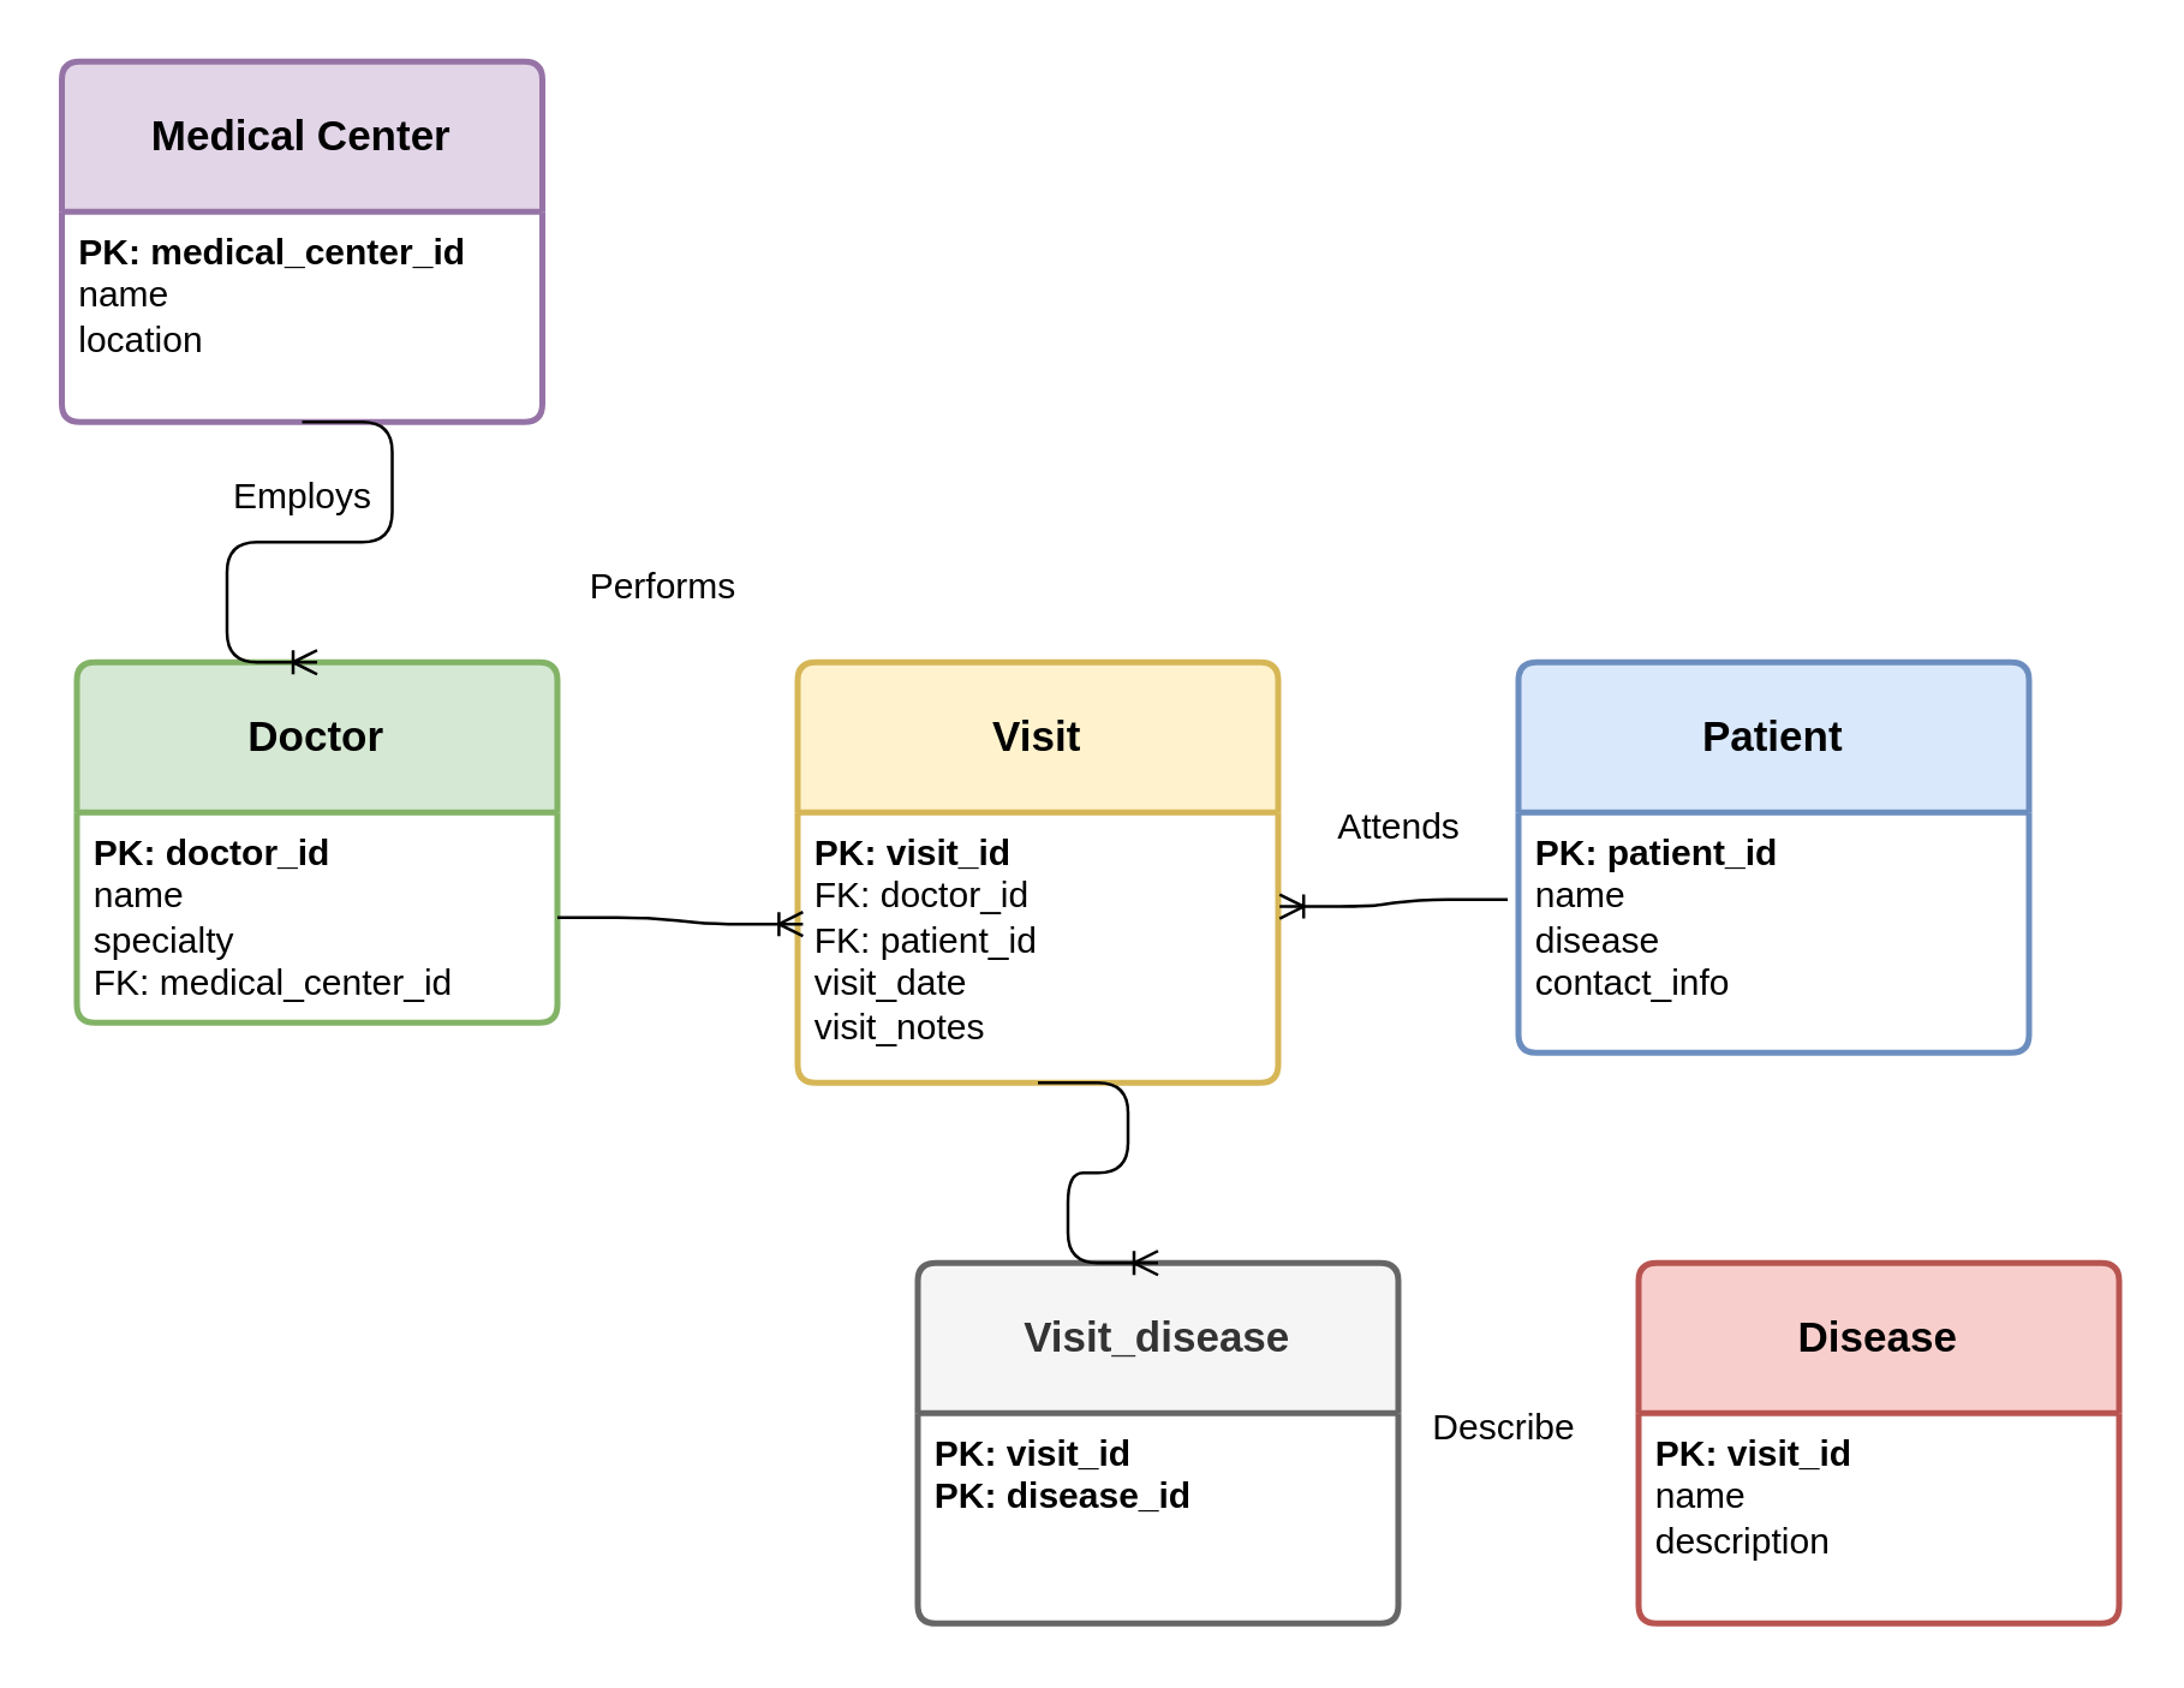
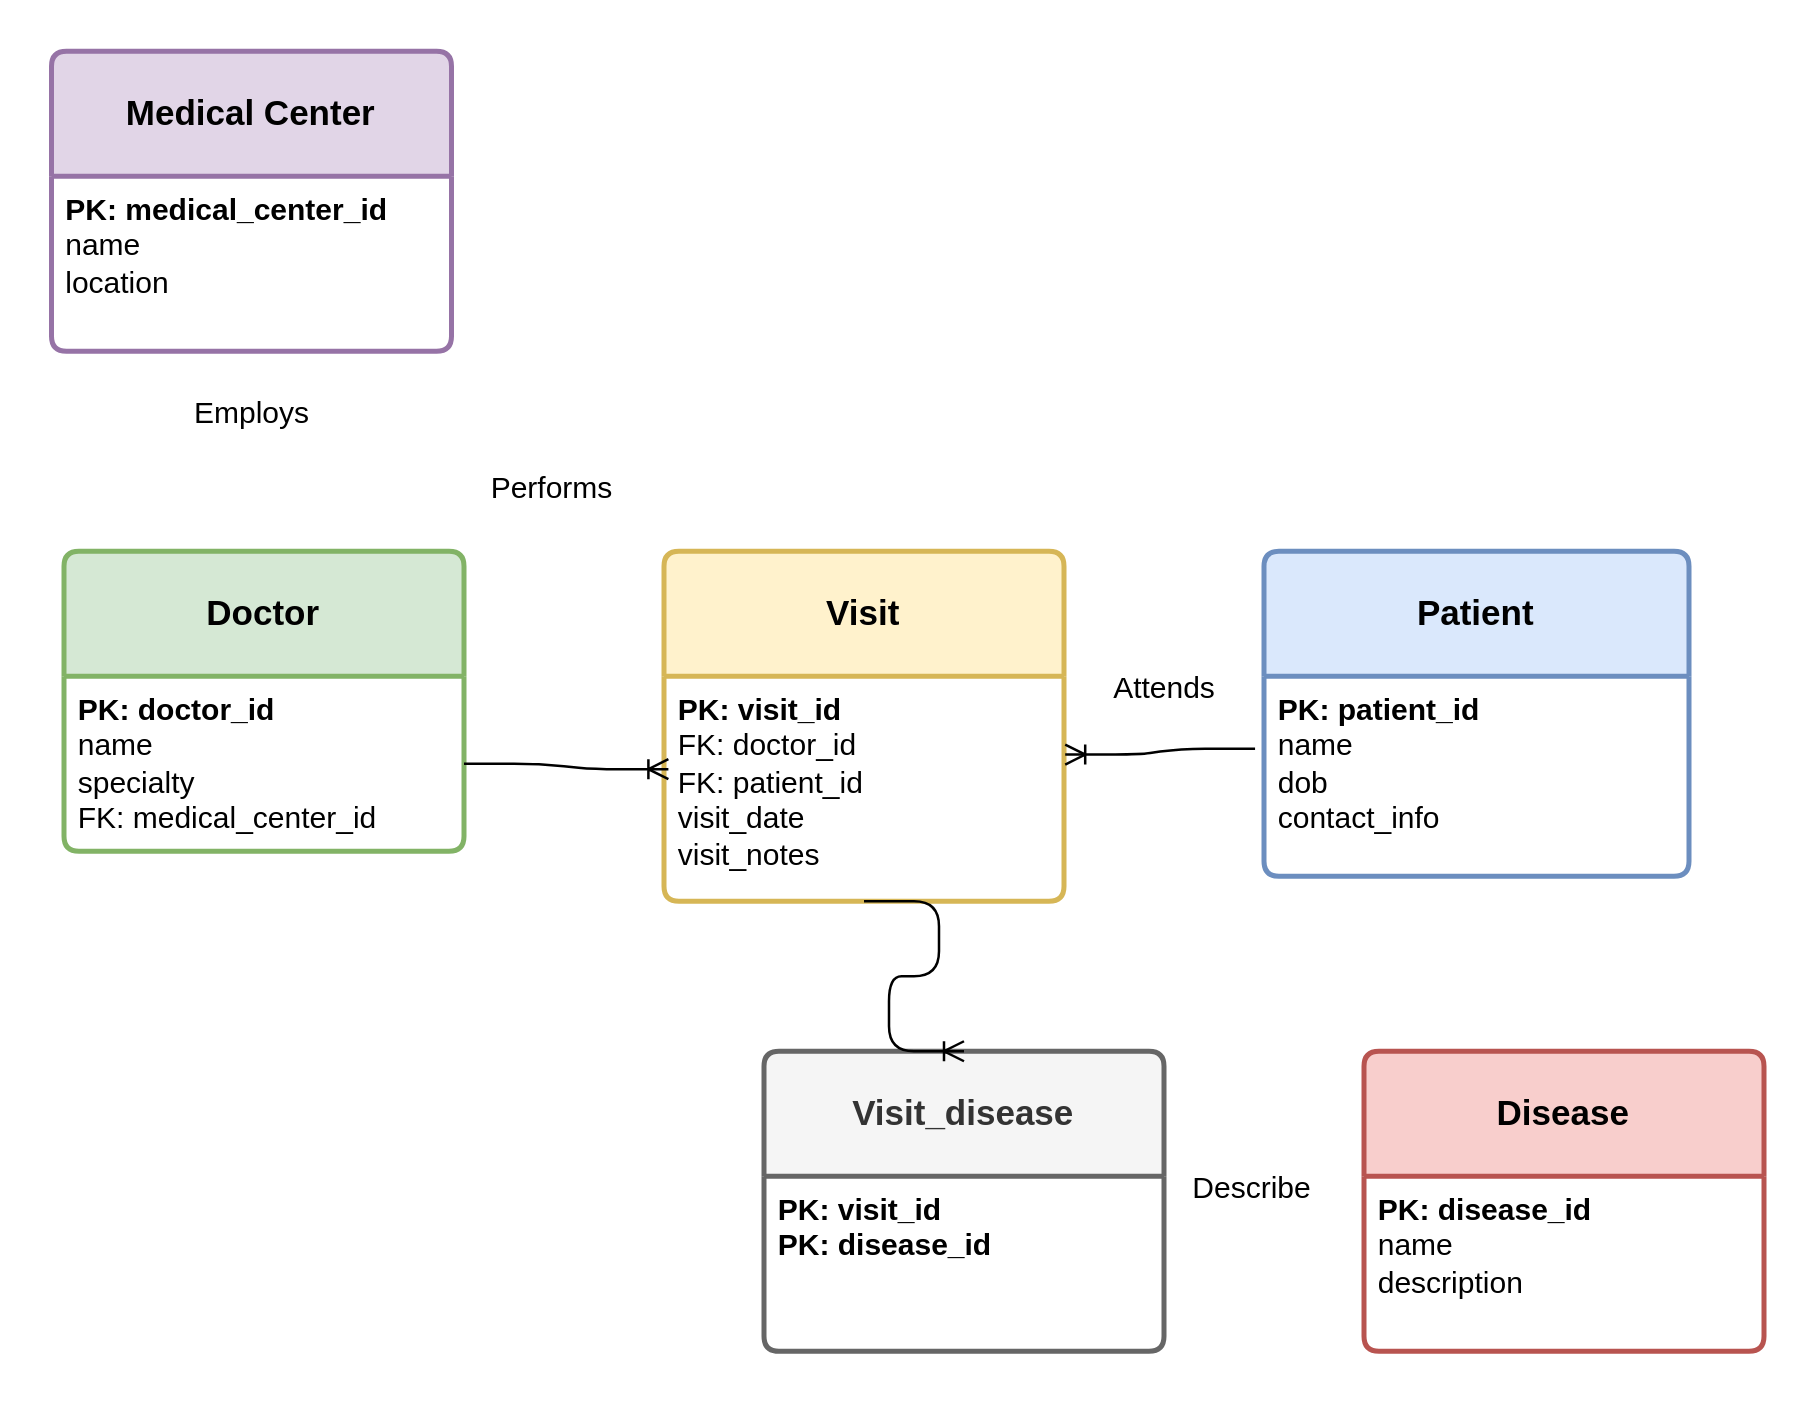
  <mxCell id="0" />
  <mxCell id="1" parent="0" />
  <mxCell id="2" style="edgeStyle=none;html=1;dashed=1;" parent="1" source="6" target="5" edge="1"><mxGeometry relative="1" as="geometry" /></mxCell>
  <mxCell id="3" value="Medical Center" style="swimlane;childLayout=stackLayout;horizontal=1;startSize=50;horizontalStack=0;rounded=1;fontSize=14;fontStyle=1;strokeWidth=2;resizeParent=0;resizeLast=1;shadow=0;dashed=0;align=center;arcSize=4;whiteSpace=wrap;html=1;fillColor=#e1d5e7;strokeColor=#9673a6;" parent="1" vertex="1"><mxGeometry x="20" y="20" width="160" height="120" as="geometry" /></mxCell>
  <mxCell id="4" value="&lt;b&gt;&lt;font style=&quot;color: light-dark(rgb(0, 0, 0), rgb(0, 0, 0));&quot;&gt;PK: medical_center_id&lt;/font&gt;&lt;/b&gt;&lt;div&gt;&lt;font style=&quot;color: light-dark(rgb(0, 0, 0), rgb(0, 0, 0));&quot;&gt;name&lt;/font&gt;&lt;/div&gt;&lt;div&gt;&lt;font style=&quot;color: light-dark(rgb(0, 0, 0), rgb(0, 0, 0));&quot;&gt;location&lt;/font&gt;&lt;/div&gt;" style="align=left;strokeColor=none;fillColor=none;spacingLeft=4;fontSize=12;verticalAlign=top;resizable=0;rotatable=0;part=1;html=1;" parent="3" vertex="1"><mxGeometry y="50" width="160" height="70" as="geometry" /></mxCell>
  <mxCell id="5" value="&lt;b&gt;Doctor&lt;/b&gt;" style="swimlane;childLayout=stackLayout;horizontal=1;startSize=50;horizontalStack=0;rounded=1;fontSize=14;fontStyle=0;strokeWidth=2;resizeParent=0;resizeLast=1;shadow=0;dashed=0;align=center;arcSize=4;whiteSpace=wrap;html=1;fillColor=#d5e8d4;strokeColor=#82b366;" parent="1" vertex="1"><mxGeometry x="25" y="220" width="160" height="120" as="geometry" /></mxCell>
  <mxCell id="6" value="&lt;b&gt;&lt;font style=&quot;color: light-dark(rgb(0, 0, 0), rgb(0, 0, 0));&quot;&gt;PK: doctor_id&lt;/font&gt;&lt;/b&gt;&lt;div&gt;&lt;font style=&quot;color: light-dark(rgb(0, 0, 0), rgb(0, 0, 0));&quot;&gt;name&lt;/font&gt;&lt;/div&gt;&lt;div&gt;&lt;font style=&quot;color: light-dark(rgb(0, 0, 0), rgb(0, 0, 0));&quot;&gt;specialty&lt;/font&gt;&lt;/div&gt;&lt;div&gt;&lt;font style=&quot;color: light-dark(rgb(0, 0, 0), rgb(0, 0, 0));&quot;&gt;FK: medical_center_id&lt;/font&gt;&lt;/div&gt;" style="align=left;strokeColor=none;fillColor=none;spacingLeft=4;fontSize=12;verticalAlign=top;resizable=0;rotatable=0;part=1;html=1;" parent="5" vertex="1"><mxGeometry y="50" width="160" height="70" as="geometry" /></mxCell>
  <mxCell id="7" value="&lt;b&gt;Disease&lt;/b&gt;" style="swimlane;childLayout=stackLayout;horizontal=1;startSize=50;horizontalStack=0;rounded=1;fontSize=14;fontStyle=0;strokeWidth=2;resizeParent=0;resizeLast=1;shadow=0;dashed=0;align=center;arcSize=4;whiteSpace=wrap;html=1;fillColor=#f8cecc;strokeColor=#b85450;" parent="1" vertex="1"><mxGeometry x="545" y="420" width="160" height="120" as="geometry" /></mxCell>
- <mxCell id="8" value="&lt;b&gt;&lt;font style=&quot;color: light-dark(rgb(0, 0, 0), rgb(0, 0, 0));&quot;&gt;PK: visit_id&lt;/font&gt;&lt;/b&gt;&lt;div&gt;&lt;font style=&quot;color: light-dark(rgb(0, 0, 0), rgb(0, 0, 0));&quot;&gt;name&lt;/font&gt;&lt;/div&gt;&lt;div&gt;&lt;font style=&quot;color: light-dark(rgb(0, 0, 0), rgb(0, 0, 0));&quot;&gt;description&lt;/font&gt;&lt;/div&gt;" style="align=left;strokeColor=none;fillColor=none;spacingLeft=4;fontSize=12;verticalAlign=top;resizable=0;rotatable=0;part=1;html=1;" parent="7" vertex="1"><mxGeometry y="50" width="160" height="70" as="geometry" /></mxCell>
+ <mxCell id="8" value="&lt;b&gt;&lt;font style=&quot;color: light-dark(rgb(0, 0, 0), rgb(0, 0, 0));&quot;&gt;PK: disease_id&lt;/font&gt;&lt;/b&gt;&lt;div&gt;&lt;font style=&quot;color: light-dark(rgb(0, 0, 0), rgb(0, 0, 0));&quot;&gt;name&lt;/font&gt;&lt;/div&gt;&lt;div&gt;&lt;font style=&quot;color: light-dark(rgb(0, 0, 0), rgb(0, 0, 0));&quot;&gt;description&lt;/font&gt;&lt;/div&gt;" style="align=left;strokeColor=none;fillColor=none;spacingLeft=4;fontSize=12;verticalAlign=top;resizable=0;rotatable=0;part=1;html=1;" parent="7" vertex="1"><mxGeometry y="50" width="160" height="70" as="geometry" /></mxCell>
  <mxCell id="9" value="&lt;b&gt;Visit&lt;/b&gt;" style="swimlane;childLayout=stackLayout;horizontal=1;startSize=50;horizontalStack=0;rounded=1;fontSize=14;fontStyle=0;strokeWidth=2;resizeParent=0;resizeLast=1;shadow=0;dashed=0;align=center;arcSize=4;whiteSpace=wrap;html=1;fillColor=#fff2cc;strokeColor=#d6b656;" parent="1" vertex="1"><mxGeometry x="265" y="220" width="160" height="140" as="geometry" /></mxCell>
  <mxCell id="10" value="&lt;b&gt;&lt;font style=&quot;color: light-dark(rgb(0, 0, 0), rgb(0, 0, 0));&quot;&gt;PK: visit_id&lt;/font&gt;&lt;/b&gt;&lt;div&gt;&lt;font style=&quot;color: light-dark(rgb(0, 0, 0), rgb(0, 0, 0));&quot;&gt;FK: doctor_id&lt;/font&gt;&lt;/div&gt;&lt;div&gt;&lt;font style=&quot;color: light-dark(rgb(0, 0, 0), rgb(0, 0, 0));&quot;&gt;FK: patient_id&lt;/font&gt;&lt;/div&gt;&lt;div&gt;&lt;font style=&quot;color: light-dark(rgb(0, 0, 0), rgb(0, 0, 0));&quot;&gt;visit_date&lt;/font&gt;&lt;/div&gt;&lt;div&gt;&lt;font style=&quot;color: light-dark(rgb(0, 0, 0), rgb(0, 0, 0));&quot;&gt;visit_notes&lt;/font&gt;&lt;/div&gt;" style="align=left;strokeColor=none;fillColor=none;spacingLeft=4;fontSize=12;verticalAlign=top;resizable=0;rotatable=0;part=1;html=1;" parent="9" vertex="1"><mxGeometry y="50" width="160" height="90" as="geometry" /></mxCell>
  <mxCell id="11" value="&lt;b&gt;Patient&lt;/b&gt;" style="swimlane;childLayout=stackLayout;horizontal=1;startSize=50;horizontalStack=0;rounded=1;fontSize=14;fontStyle=0;strokeWidth=2;resizeParent=0;resizeLast=1;shadow=0;dashed=0;align=center;arcSize=4;whiteSpace=wrap;html=1;fillColor=#dae8fc;strokeColor=#6c8ebf;" parent="1" vertex="1"><mxGeometry x="505" y="220" width="170" height="130" as="geometry" /></mxCell>
- <mxCell id="12" value="&lt;b&gt;&lt;font style=&quot;color: light-dark(rgb(0, 0, 0), rgb(0, 0, 0));&quot;&gt;PK: patient_id&lt;/font&gt;&lt;/b&gt;&lt;div&gt;&lt;font style=&quot;color: light-dark(rgb(0, 0, 0), rgb(0, 0, 0));&quot;&gt;name&lt;/font&gt;&lt;/div&gt;&lt;div&gt;&lt;font style=&quot;color: light-dark(rgb(0, 0, 0), rgb(0, 0, 0));&quot;&gt;disease&lt;/font&gt;&lt;/div&gt;&lt;div&gt;&lt;font style=&quot;color: light-dark(rgb(0, 0, 0), rgb(0, 0, 0));&quot;&gt;contact_info&lt;/font&gt;&lt;/div&gt;" style="align=left;strokeColor=none;fillColor=none;spacingLeft=4;fontSize=12;verticalAlign=top;resizable=0;rotatable=0;part=1;html=1;" parent="11" vertex="1"><mxGeometry y="50" width="170" height="80" as="geometry" /></mxCell>
+ <mxCell id="12" value="&lt;b&gt;&lt;font style=&quot;color: light-dark(rgb(0, 0, 0), rgb(0, 0, 0));&quot;&gt;PK: patient_id&lt;/font&gt;&lt;/b&gt;&lt;div&gt;&lt;font style=&quot;color: light-dark(rgb(0, 0, 0), rgb(0, 0, 0));&quot;&gt;name&lt;/font&gt;&lt;/div&gt;&lt;div&gt;&lt;font style=&quot;color: light-dark(rgb(0, 0, 0), rgb(0, 0, 0));&quot;&gt;dob&lt;/font&gt;&lt;/div&gt;&lt;div&gt;&lt;font style=&quot;color: light-dark(rgb(0, 0, 0), rgb(0, 0, 0));&quot;&gt;contact_info&lt;/font&gt;&lt;/div&gt;" style="align=left;strokeColor=none;fillColor=none;spacingLeft=4;fontSize=12;verticalAlign=top;resizable=0;rotatable=0;part=1;html=1;" parent="11" vertex="1"><mxGeometry y="50" width="170" height="80" as="geometry" /></mxCell>
  <mxCell id="13" value="&lt;b&gt;Visit_disease&lt;/b&gt;" style="swimlane;childLayout=stackLayout;horizontal=1;startSize=50;horizontalStack=0;rounded=1;fontSize=14;fontStyle=0;strokeWidth=2;resizeParent=0;resizeLast=1;shadow=0;dashed=0;align=center;arcSize=4;whiteSpace=wrap;html=1;fillColor=#f5f5f5;strokeColor=#666666;fontColor=#333333;" parent="1" vertex="1"><mxGeometry x="305" y="420" width="160" height="120" as="geometry" /></mxCell>
  <mxCell id="14" value="&lt;b&gt;&lt;font style=&quot;color: light-dark(rgb(0, 0, 0), rgb(0, 0, 0));&quot;&gt;PK: visit_id&lt;/font&gt;&lt;/b&gt;&lt;div&gt;&lt;b&gt;&lt;font style=&quot;color: light-dark(rgb(0, 0, 0), rgb(0, 0, 0));&quot;&gt;PK: disease_id&lt;/font&gt;&lt;/b&gt;&lt;/div&gt;" style="align=left;strokeColor=none;fillColor=none;spacingLeft=4;fontSize=12;verticalAlign=top;resizable=0;rotatable=0;part=1;html=1;" parent="13" vertex="1"><mxGeometry y="50" width="160" height="70" as="geometry" /></mxCell>
- <mxCell id="15" value="" style="edgeStyle=entityRelationEdgeStyle;fontSize=12;html=1;endArrow=ERoneToMany;entryX=0.5;entryY=0;entryDx=0;entryDy=0;exitX=0.5;exitY=1;exitDx=0;exitDy=0;fontColor=light-dark(#000000,#000000);labelBackgroundColor=light-dark(#FFFFFF,#FFFFFF);strokeColor=light-dark(#000000,#000000);" parent="1" source="4" target="5" edge="1"><mxGeometry width="100" height="100" relative="1" as="geometry"><mxPoint x="75" y="146" as="sourcePoint" /><mxPoint x="156" y="120" as="targetPoint" /></mxGeometry></mxCell>
  <mxCell id="16" value="" style="edgeStyle=entityRelationEdgeStyle;fontSize=12;html=1;endArrow=ERoneToMany;exitX=1;exitY=0.5;exitDx=0;exitDy=0;entryX=0.011;entryY=0.413;entryDx=0;entryDy=0;entryPerimeter=0;fontColor=light-dark(#000000,#000000);labelBackgroundColor=light-dark(#FFFFFF,#FFFFFF);strokeColor=light-dark(#000000,#000000);" parent="1" source="6" target="10" edge="1"><mxGeometry width="100" height="100" relative="1" as="geometry"><mxPoint x="275" y="240" as="sourcePoint" /><mxPoint x="295" y="305" as="targetPoint" /></mxGeometry></mxCell>
  <mxCell id="17" value="" style="edgeStyle=entityRelationEdgeStyle;fontSize=12;html=1;endArrow=ERoneToMany;exitX=0.5;exitY=1;exitDx=0;exitDy=0;entryX=0.5;entryY=0;entryDx=0;entryDy=0;fontColor=light-dark(#000000,#000000);labelBackgroundColor=light-dark(#FFFFFF,#FFFFFF);strokeColor=light-dark(#000000,#000000);" parent="1" source="10" target="13" edge="1"><mxGeometry width="100" height="100" relative="1" as="geometry"><mxPoint x="275" y="480" as="sourcePoint" /><mxPoint x="375" y="380" as="targetPoint" /></mxGeometry></mxCell>
  <mxCell id="18" value="&lt;font style=&quot;color: light-dark(rgb(0, 0, 0), rgb(0, 0, 0));&quot;&gt;Employs&lt;/font&gt;" style="text;html=1;align=center;verticalAlign=middle;resizable=0;points=[];autosize=1;strokeColor=none;fillColor=none;fontColor=light-dark(#000000,#000000);" parent="1" vertex="1"><mxGeometry x="65" y="150" width="70" height="30" as="geometry" /></mxCell>
  <mxCell id="19" value="&lt;font style=&quot;color: light-dark(rgb(0, 0, 0), rgb(0, 0, 0));&quot;&gt;Performs&lt;/font&gt;" style="text;html=1;align=center;verticalAlign=middle;resizable=0;points=[];autosize=1;strokeColor=none;fillColor=none;fontColor=light-dark(#000000,#000000);" parent="1" vertex="1"><mxGeometry x="185" y="180" width="70" height="30" as="geometry" /></mxCell>
  <mxCell id="20" value="" style="edgeStyle=entityRelationEdgeStyle;fontSize=12;html=1;endArrow=ERoneToMany;entryX=1.003;entryY=0.348;entryDx=0;entryDy=0;exitX=-0.021;exitY=0.362;exitDx=0;exitDy=0;exitPerimeter=0;entryPerimeter=0;fontColor=light-dark(#000000,#000000);labelBackgroundColor=light-dark(#FFFFFF,#FFFFFF);strokeColor=light-dark(#000000,#000000);" parent="1" source="12" target="10" edge="1"><mxGeometry width="100" height="100" relative="1" as="geometry"><mxPoint x="285" y="490" as="sourcePoint" /><mxPoint x="385" y="390" as="targetPoint" /></mxGeometry></mxCell>
  <mxCell id="21" value="&lt;span style=&quot;&quot;&gt;&lt;font style=&quot;color: light-dark(rgb(0, 0, 0), rgb(0, 0, 0));&quot;&gt;Attends&lt;/font&gt;&lt;/span&gt;" style="text;html=1;align=center;verticalAlign=middle;resizable=0;points=[];autosize=1;strokeColor=none;fillColor=none;fontColor=light-dark(#000000,#000000);" parent="1" vertex="1"><mxGeometry x="435" y="260" width="60" height="30" as="geometry" /></mxCell>
  <mxCell id="22" value="&lt;font style=&quot;color: light-dark(rgb(0, 0, 0), rgb(0, 0, 0));&quot;&gt;Describe&lt;/font&gt;" style="text;html=1;align=center;verticalAlign=middle;resizable=0;points=[];autosize=1;strokeColor=none;fillColor=none;fontColor=light-dark(#000000,#000000);" parent="1" vertex="1"><mxGeometry x="465" y="460" width="70" height="30" as="geometry" /></mxCell>
